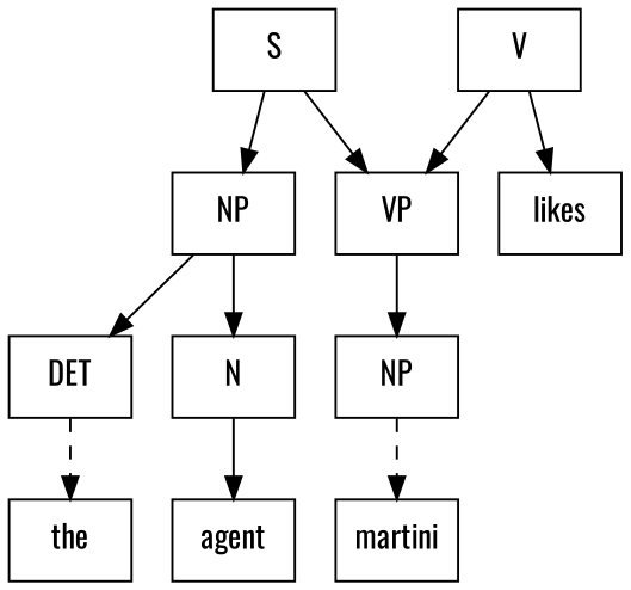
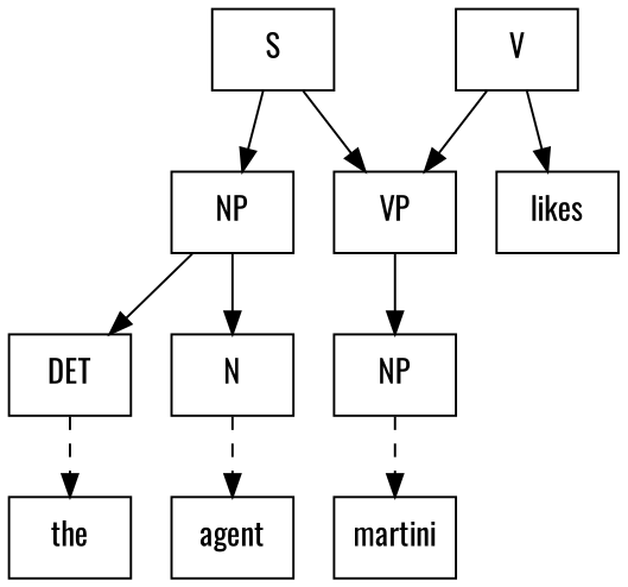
  digraph {
    fontname=Oswald
    node [fontname=Oswald shape=box]
    edge [fontname=Oswald]
    n1 [label=NP]
    DET
    N
    S
    VP
    n6 [label=NP]
    the
    agent
    V
    likes
    martini
    n1 -> DET
    n1 -> N
    DET -> the [style=dashed]
-   N -> agent [style=solid]
+   N -> agent [style=dashed]
    S -> n1
    S -> VP
    VP -> n6
    n6 -> martini [style=dashed]
    V -> VP
    V -> likes [style=solid]
  }
